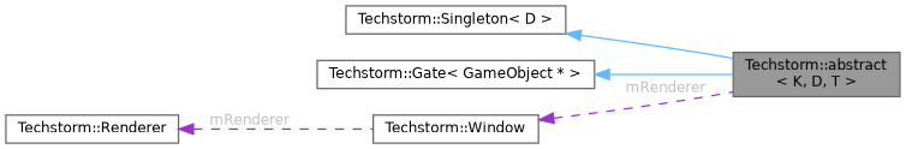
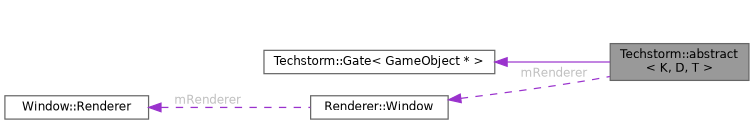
  digraph {
    rankdir=LR
    node [color=gray40 fillcolor=white fontname=Helvetica fontsize=10 shape=box style=filled]
    edge [color=steelblue1 dir=back fontname=Helvetica fontsize=10 labelfontname=Helvetica labelfontsize=10 style=solid]
    n1 [fillcolor=grey60 fontcolor=black height=0.2 label="Techstorm::abstract\l\< K, D, T \>" width=0.4]
-   n2 [height=0.2 label="Techstorm::Singleton\< D \>" width=0.4]
    n3 [height=0.2 label="Techstorm::Gate\< GameObject * \>" width=0.4]
-   n4 [height=0.2 label="Techstorm::Renderer" width=0.4]
-   n5 [height=0.2 label="Techstorm::Window" width=0.4]
-   n2 -> n1
-   n3 -> n1
+   n4 [height=0.2 label="Window::Renderer" width=0.4]
+   n5 [height=0.2 label="Renderer::Window" width=0.4]
+   n3 -> n1 [color=darkorchid3]
    n4 -> n5 [color=darkorchid3 fontcolor=grey label=" mRenderer" style=dashed]
    n5 -> n1 [color=darkorchid3 fontcolor=grey label=" mRenderer" style=dashed]
  }
